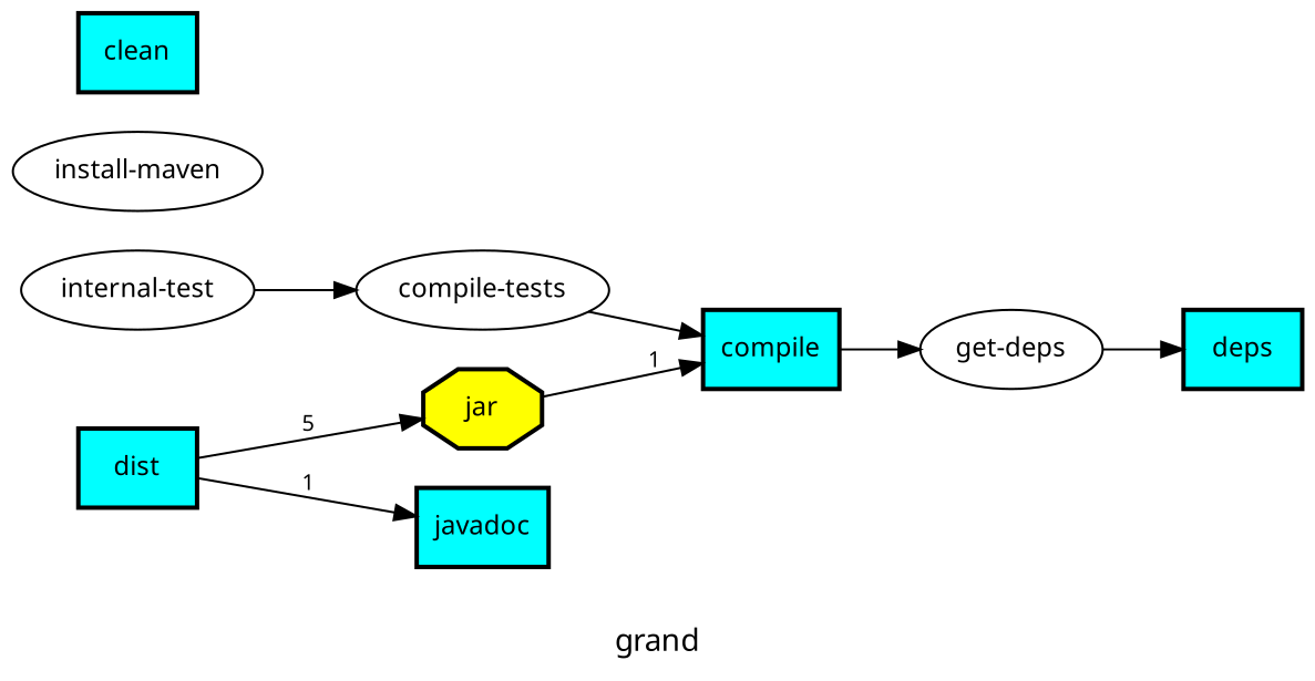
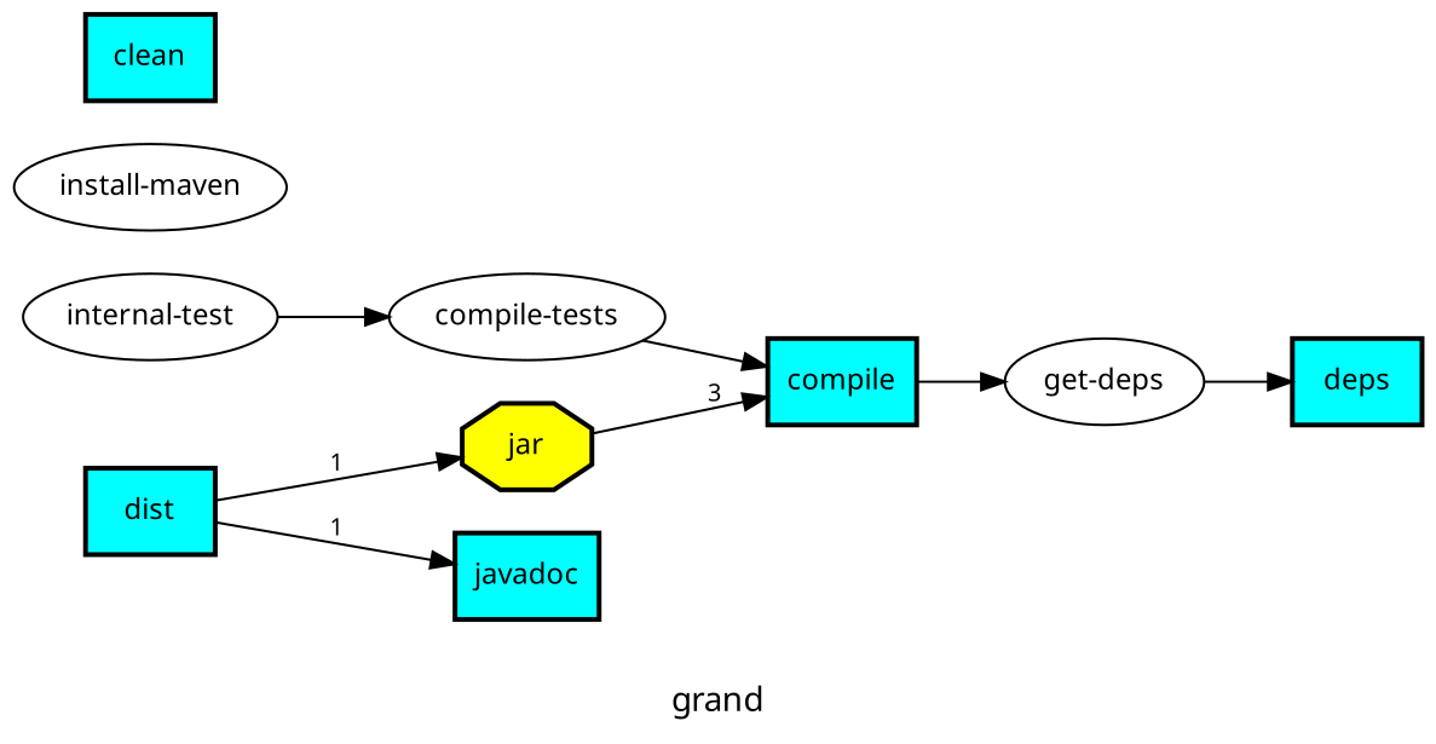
  digraph {
    fontname="Noto Sans"
    label=grand
    rankdir=LR
    node [fillcolor=cyan fontname="Noto Sans" fontsize=12 shape=box style="filled,bold"]
    edge [fontname="Noto Sans" fontsize=10]
    jar [fillcolor=yellow shape=octagon]
    compile
    "get-deps" [fillcolor="" shape="" style=""]
    n4 [label=deps]
    "internal-test" [fillcolor="" shape="" style=""]
    "compile-tests" [fillcolor="" shape="" style=""]
    "install-maven" [fillcolor="" shape="" style=""]
    clean
    dist
    javadoc
-   jar -> compile [label=1]
+   jar -> compile [label=3]
    compile -> "get-deps"
    "get-deps" -> n4
    "internal-test" -> "compile-tests"
    "compile-tests" -> compile
-   dist -> jar [label=5]
+   dist -> jar [label=1]
    dist -> javadoc [label=1]
  }
